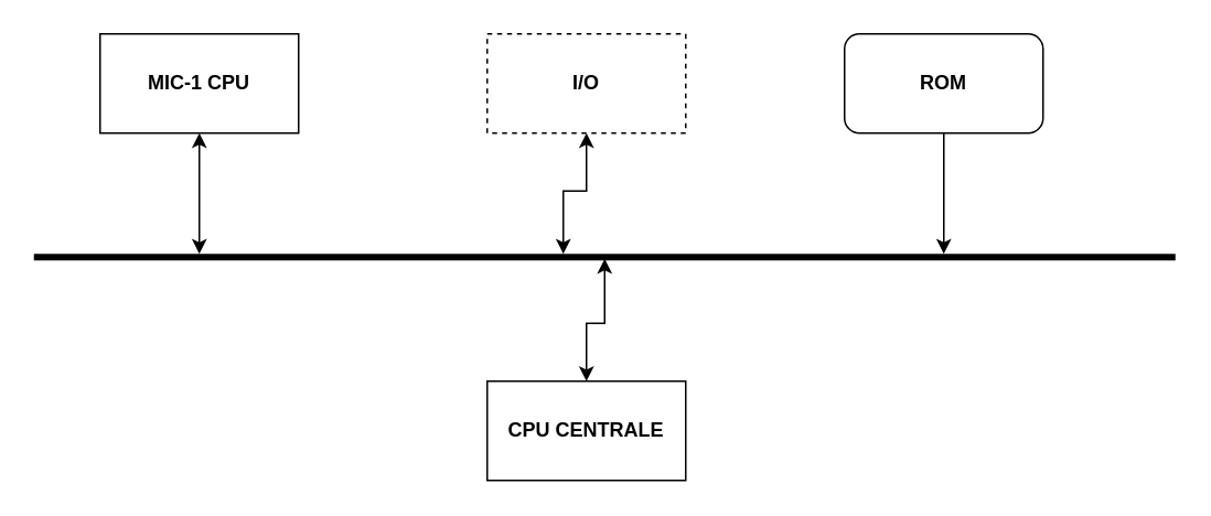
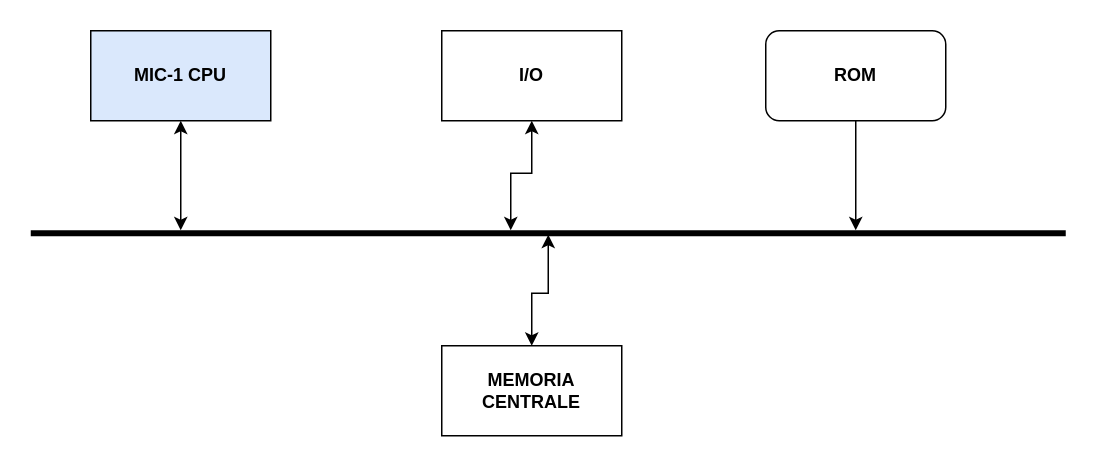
  <mxCell id="0" />
  <mxCell id="1" parent="0" />
  <mxCell id="2" value="" style="line;strokeWidth=4;html=1;perimeter=backbonePerimeter;points=[];outlineConnect=0;" vertex="1" parent="1"><mxGeometry x="20" y="150" width="690" height="10" as="geometry" /></mxCell>
  <mxCell id="3" style="edgeStyle=orthogonalEdgeStyle;rounded=0;orthogonalLoop=1;jettySize=auto;html=1;startArrow=classic;startFill=1;" edge="1" parent="1" source="4" target="2"><mxGeometry relative="1" as="geometry"><Array as="points"><mxPoint x="120" y="140" /><mxPoint x="120" y="140" /></Array></mxGeometry></mxCell>
- <mxCell id="4" value="&lt;b&gt;MIC-1 CPU&lt;/b&gt;" style="rounded=0;whiteSpace=wrap;html=1;" vertex="1" parent="1"><mxGeometry x="60" y="20" width="120" height="60" as="geometry" /></mxCell>
+ <mxCell id="4" value="&lt;b&gt;MIC-1 CPU&lt;/b&gt;" style="rounded=0;whiteSpace=wrap;html=1;fillColor=#dae8fc;" vertex="1" parent="1"><mxGeometry x="60" y="20" width="120" height="60" as="geometry" /></mxCell>
  <mxCell id="5" style="edgeStyle=orthogonalEdgeStyle;rounded=0;orthogonalLoop=1;jettySize=auto;html=1;startArrow=classic;startFill=1;" edge="1" parent="1" source="6" target="2"><mxGeometry relative="1" as="geometry" /></mxCell>
- <mxCell id="6" value="&lt;b&gt;CPU CENTRALE&lt;/b&gt;" style="rounded=0;whiteSpace=wrap;html=1;" vertex="1" parent="1"><mxGeometry x="294" y="230" width="120" height="60" as="geometry" /></mxCell>
+ <mxCell id="6" value="&lt;b&gt;MEMORIA CENTRALE&lt;/b&gt;" style="rounded=0;whiteSpace=wrap;html=1;" vertex="1" parent="1"><mxGeometry x="294" y="230" width="120" height="60" as="geometry" /></mxCell>
  <mxCell id="7" style="edgeStyle=orthogonalEdgeStyle;rounded=0;orthogonalLoop=1;jettySize=auto;html=1;" edge="1" parent="1" source="8" target="2"><mxGeometry relative="1" as="geometry"><Array as="points"><mxPoint x="570" y="150" /><mxPoint x="570" y="150" /></Array></mxGeometry></mxCell>
  <mxCell id="8" value="&lt;b&gt;ROM&lt;/b&gt;" style="whiteSpace=wrap;html=1;rounded=1;" vertex="1" parent="1"><mxGeometry x="510" y="20" width="120" height="60" as="geometry" /></mxCell>
  <mxCell id="9" style="edgeStyle=orthogonalEdgeStyle;rounded=0;orthogonalLoop=1;jettySize=auto;html=1;startArrow=classic;startFill=1;" edge="1" parent="1" source="10" target="2"><mxGeometry relative="1" as="geometry"><Array as="points"><mxPoint x="354" y="115" /><mxPoint x="340" y="115" /></Array></mxGeometry></mxCell>
- <mxCell id="10" value="&lt;b&gt;I/O&lt;/b&gt;" style="rounded=0;whiteSpace=wrap;html=1;dashed=1;" vertex="1" parent="1"><mxGeometry x="294" y="20" width="120" height="60" as="geometry" /></mxCell>
+ <mxCell id="10" value="&lt;b&gt;I/O&lt;/b&gt;" style="rounded=0;whiteSpace=wrap;html=1;" vertex="1" parent="1"><mxGeometry x="294" y="20" width="120" height="60" as="geometry" /></mxCell>
